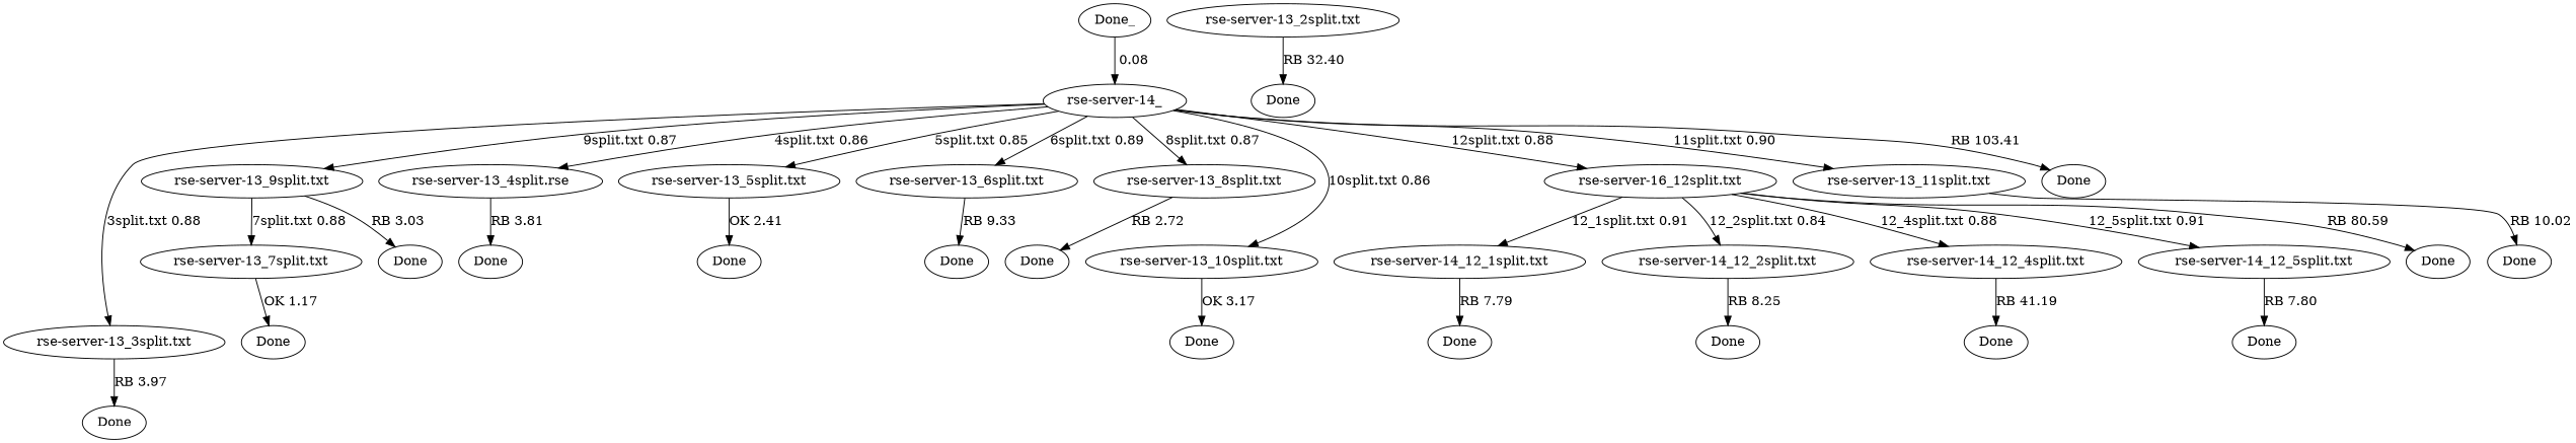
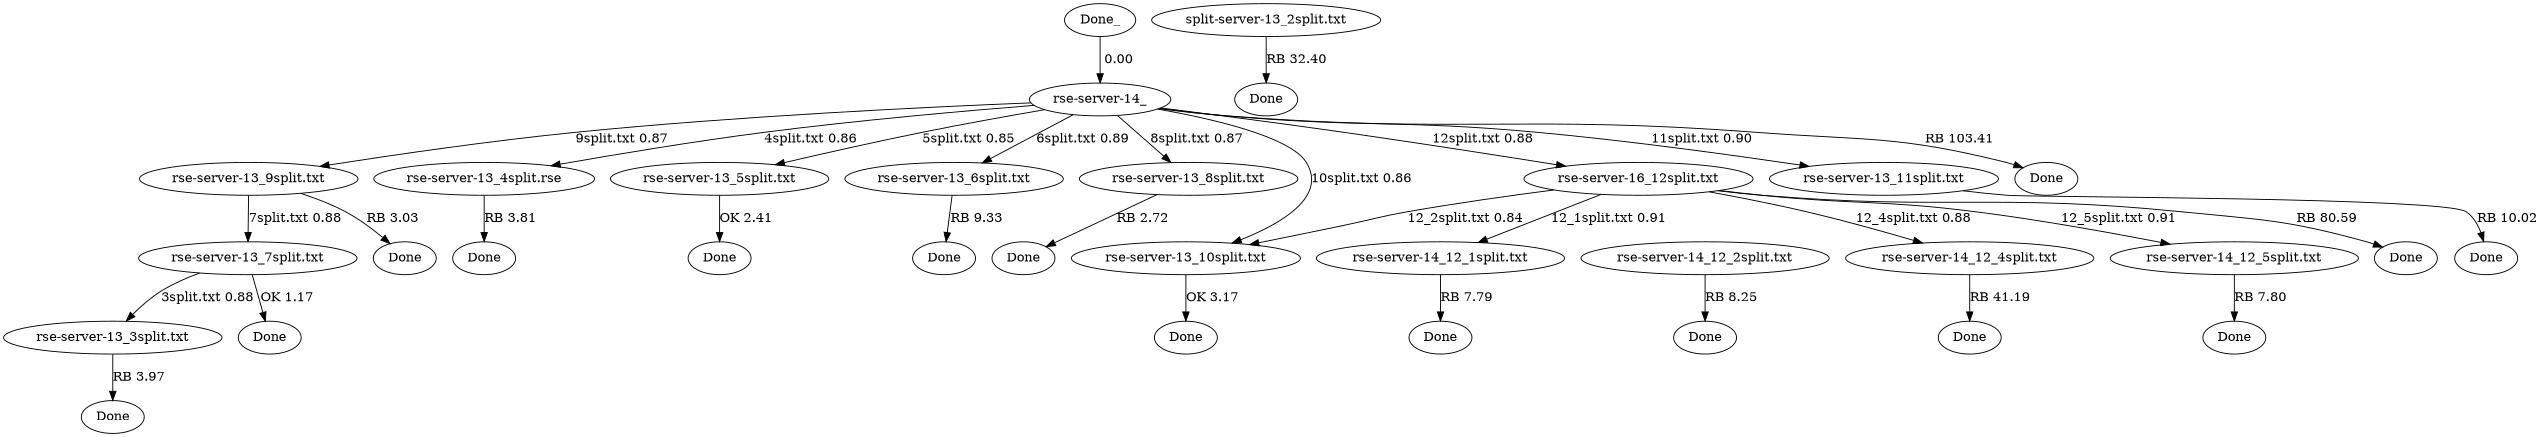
  digraph {
    n1 [label=Done_]
    n2 [label="rse-server-14_"]
    n3 [label="rse-server-13_3split.txt"]
    n4 [label="rse-server-13_4split.rse"]
    n5 [label="rse-server-13_5split.txt"]
    n6 [label="rse-server-13_6split.txt"]
    n7 [label="rse-server-13_8split.txt"]
    n8 [label="rse-server-13_9split.txt"]
    n9 [label="rse-server-13_10split.txt"]
    n10 [label="rse-server-13_11split.txt"]
    n11 [label="rse-server-16_12split.txt"]
    n12 [label=Done]
-   n13 [label="rse-server-13_2split.txt"]
+   n13 [label="split-server-13_2split.txt"]
    n14 [label=Done]
    n15 [label=Done]
    n16 [label=Done]
    n17 [label=Done]
    n18 [label=Done]
    n19 [label="rse-server-13_7split.txt"]
    n20 [label=Done]
    n21 [label=Done]
    n22 [label=Done]
    n23 [label=Done]
    n24 [label=Done]
    n25 [label="rse-server-14_12_1split.txt"]
    n26 [label="rse-server-14_12_2split.txt"]
    n27 [label="rse-server-14_12_4split.txt"]
    n28 [label="rse-server-14_12_5split.txt"]
    n29 [label=Done]
    n30 [label=Done]
    n31 [label=Done]
    n32 [label=Done]
    n33 [label=Done]
-   n1 -> n2 [label=" 0.08"]
-   n2 -> n3 [label="3split.txt 0.88"]
+   n1 -> n2 [label=" 0.00"]
+   n19 -> n3 [label="3split.txt 0.88"]
    n2 -> n4 [label="4split.txt 0.86"]
    n2 -> n5 [label="5split.txt 0.85"]
    n2 -> n6 [label="6split.txt 0.89"]
    n2 -> n7 [label="8split.txt 0.87"]
    n2 -> n8 [label="9split.txt 0.87"]
    n2 -> n9 [label="10split.txt 0.86"]
    n2 -> n10 [label="11split.txt 0.90"]
    n2 -> n11 [label="12split.txt 0.88"]
    n2 -> n12 [label="RB 103.41"]
    n3 -> n15 [label="RB 3.97"]
    n4 -> n16 [label="RB 3.81"]
    n5 -> n17 [label="OK 2.41"]
    n6 -> n18 [label="RB 9.33"]
    n7 -> n21 [label="RB 2.72"]
    n8 -> n19 [label="7split.txt 0.88"]
    n8 -> n22 [label="RB 3.03"]
    n9 -> n23 [label="OK 3.17"]
    n10 -> n24 [label="RB 10.02"]
    n11 -> n25 [label="12_1split.txt 0.91"]
-   n11 -> n26 [label="12_2split.txt 0.84"]
+   n11 -> n9 [label="12_2split.txt 0.84"]
    n11 -> n27 [label="12_4split.txt 0.88"]
    n11 -> n28 [label="12_5split.txt 0.91"]
    n11 -> n29 [label="RB 80.59"]
    n13 -> n14 [label="RB 32.40"]
    n19 -> n20 [label="OK 1.17"]
    n25 -> n30 [label="RB 7.79"]
    n26 -> n31 [label="RB 8.25"]
    n27 -> n32 [label="RB 41.19"]
    n28 -> n33 [label="RB 7.80"]
  }
